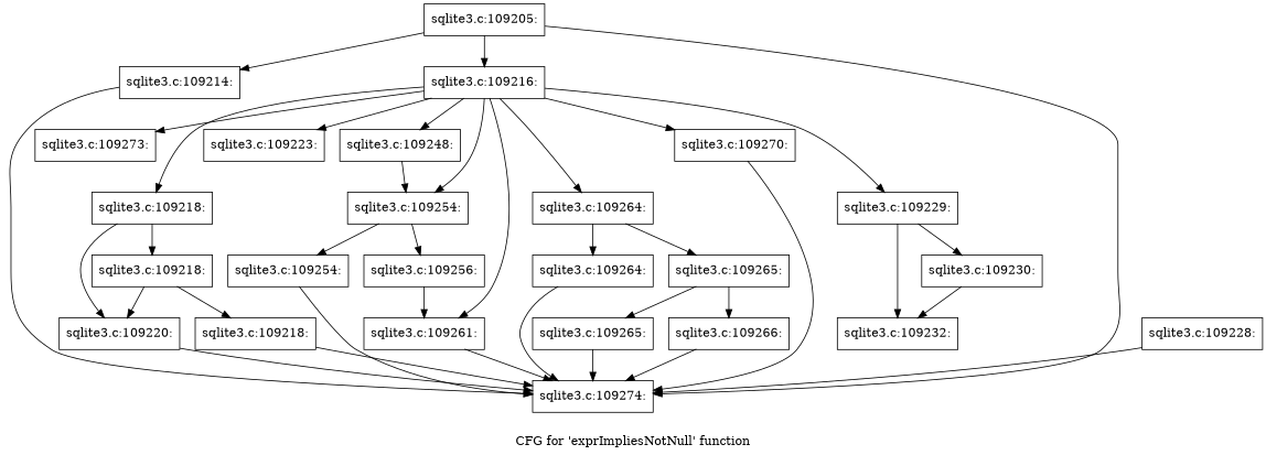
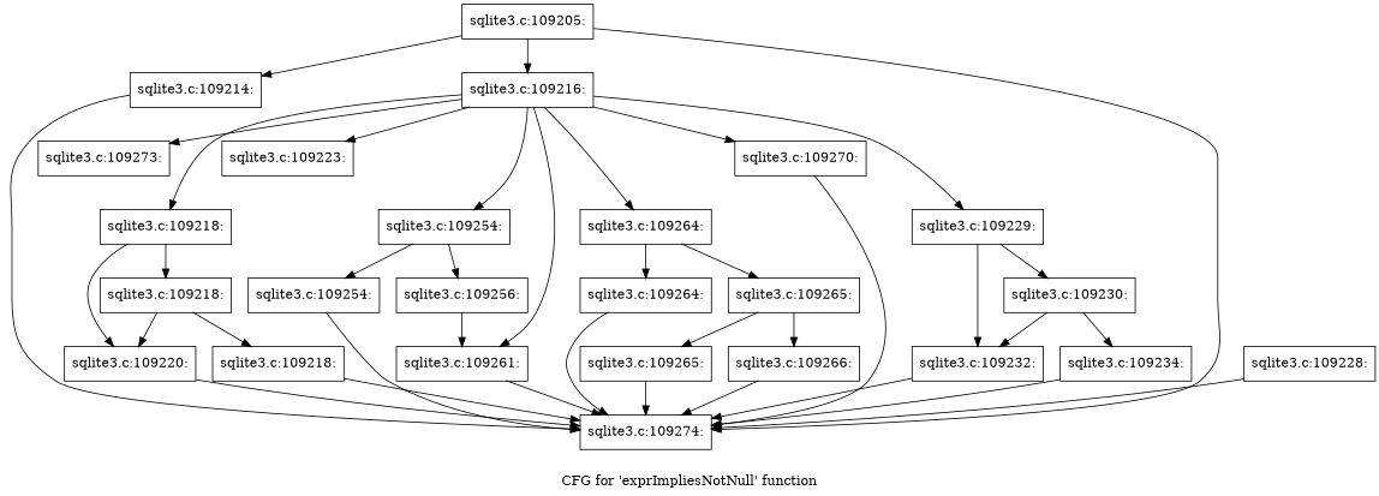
  digraph {
    label="CFG for 'exprImpliesNotNull' function"
    node [shape=record]
    n1 [label="{sqlite3.c:109205:}"]
    n2 [label="{sqlite3.c:109214:}"]
    n3 [label="{sqlite3.c:109216:}"]
    n4 [label="{sqlite3.c:109274:}"]
    n5 [label="{sqlite3.c:109273:}"]
    n6 [label="{sqlite3.c:109218:}"]
    n7 [label="{sqlite3.c:109223:}"]
-   n8 [label="{sqlite3.c:109248:}"]
    n9 [label="{sqlite3.c:109254:}"]
    n10 [label="{sqlite3.c:109261:}"]
    n11 [label="{sqlite3.c:109264:}"]
    n12 [label="{sqlite3.c:109270:}"]
    n13 [label="{sqlite3.c:109229:}"]
    n14 [label="{sqlite3.c:109218:}"]
    n15 [label="{sqlite3.c:109220:}"]
    n16 [label="{sqlite3.c:109254:}"]
    n17 [label="{sqlite3.c:109256:}"]
    n18 [label="{sqlite3.c:109264:}"]
    n19 [label="{sqlite3.c:109265:}"]
    n20 [label="{sqlite3.c:109218:}"]
    n21 [label="{sqlite3.c:109228:}"]
    n22 [label="{sqlite3.c:109232:}"]
    n23 [label="{sqlite3.c:109230:}"]
    n24 [label="{sqlite3.c:109265:}"]
    n25 [label="{sqlite3.c:109266:}"]
+   n26 [label="{sqlite3.c:109234:}"]
    n1 -> n2
    n1 -> n3
    n1 -> n4
    n2 -> n4
    n3 -> n5
    n3 -> n6
    n3 -> n7
-   n3 -> n8
    n3 -> n9
    n3 -> n10
    n3 -> n11
    n3 -> n12
    n3 -> n13
    n6 -> n14
    n6 -> n15
-   n8 -> n9
    n9 -> n16
    n9 -> n17
    n10 -> n4
    n11 -> n18
    n11 -> n19
    n12 -> n4
    n13 -> n22
    n13 -> n23
    n14 -> n15
    n14 -> n20
    n15 -> n4
    n16 -> n4
    n17 -> n10
    n18 -> n4
    n19 -> n24
    n19 -> n25
    n20 -> n4
    n21 -> n4
+   n22 -> n4
    n23 -> n22
+   n23 -> n26
    n24 -> n4
    n25 -> n4
+   n26 -> n4
  }
